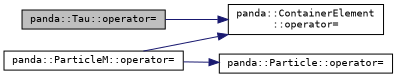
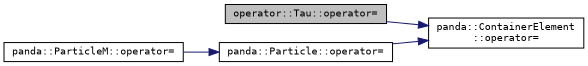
  digraph {
    fontname="DejaVu Sans Mono"
    rankdir=LR
    node [color=black fillcolor=white fontname="DejaVu Sans Mono" fontsize=10 shape=record style=filled]
    edge [color=midnightblue fontname="DejaVu Sans Mono" fontsize=10 labelfontname=Helvetica labelfontsize=10 style=solid]
-   n1 [fillcolor=grey75 fontcolor=black height=0.2 label="panda::Tau::operator=" width=0.4]
+   n1 [fillcolor=grey75 fontcolor=black height=0.2 label="operator::Tau::operator=" width=0.4]
    n2 [height=0.2 label="panda::ContainerElement\l::operator=" width=0.4]
    n3 [height=0.2 label="panda::ParticleM::operator=" width=0.4]
    n4 [height=0.2 label="panda::Particle::operator=" width=0.4]
    n1 -> n2
    n3 -> n4
-   n3 -> n2
+   n4 -> n2
  }
